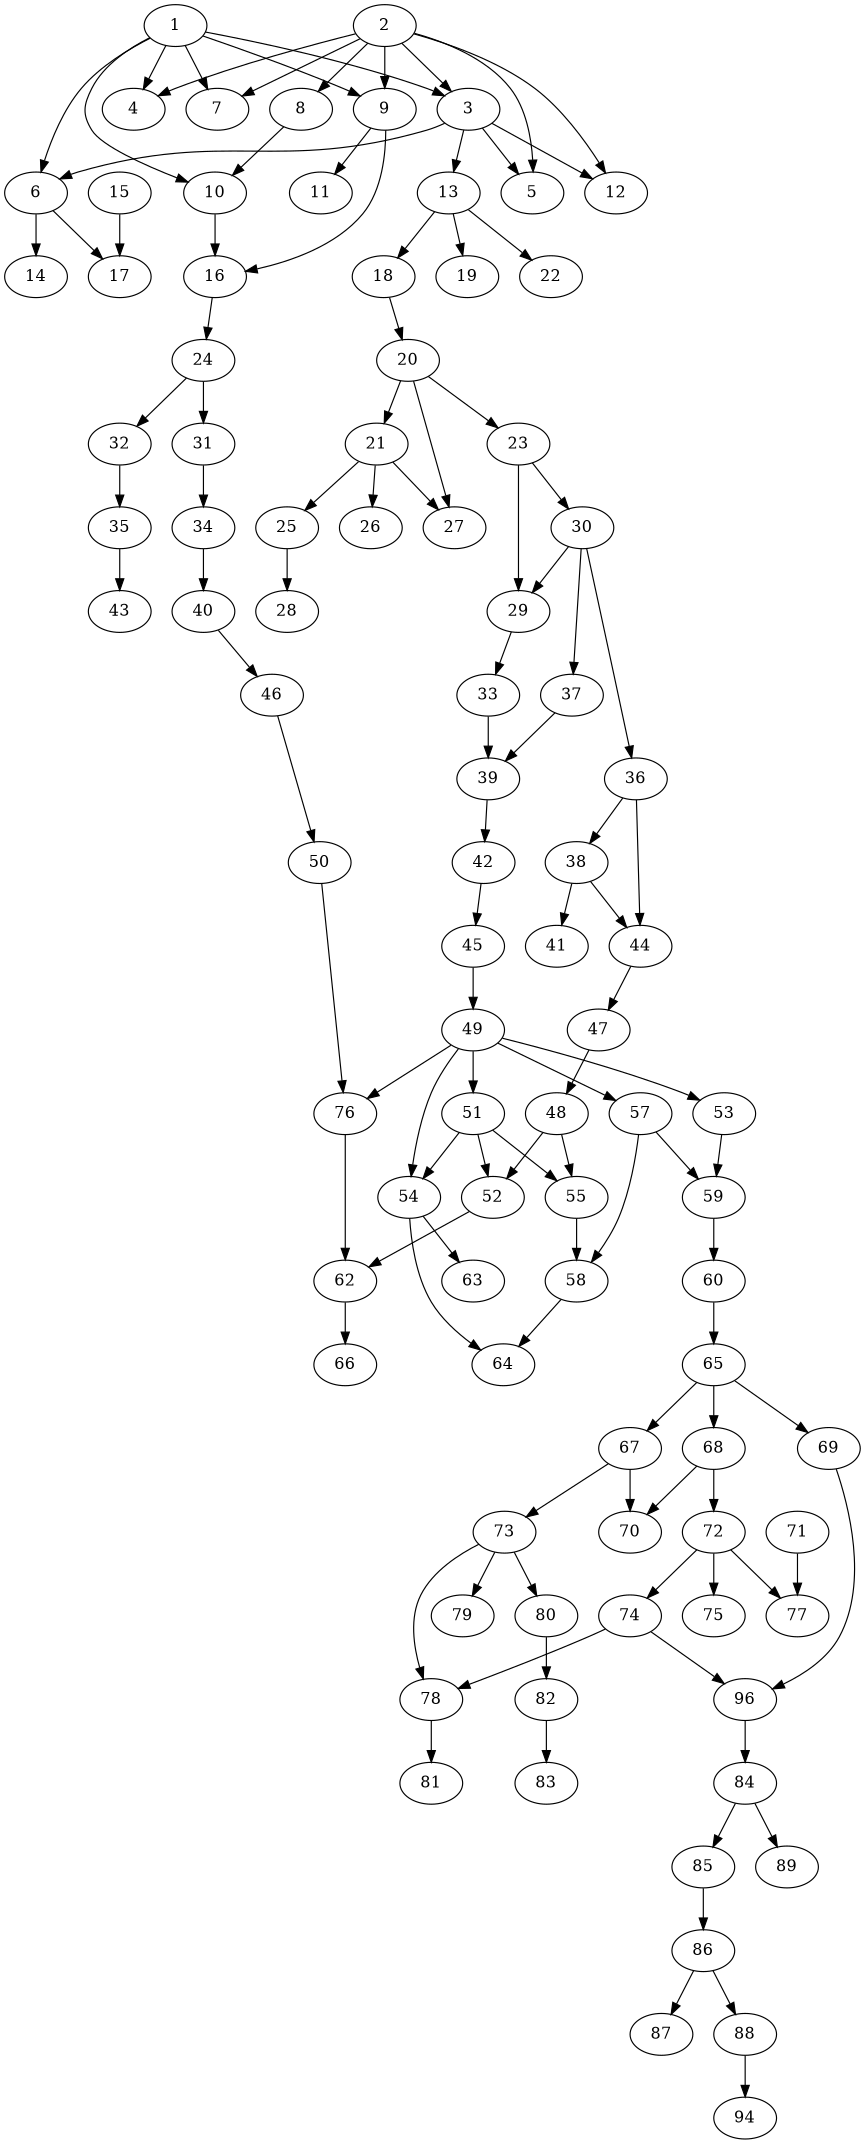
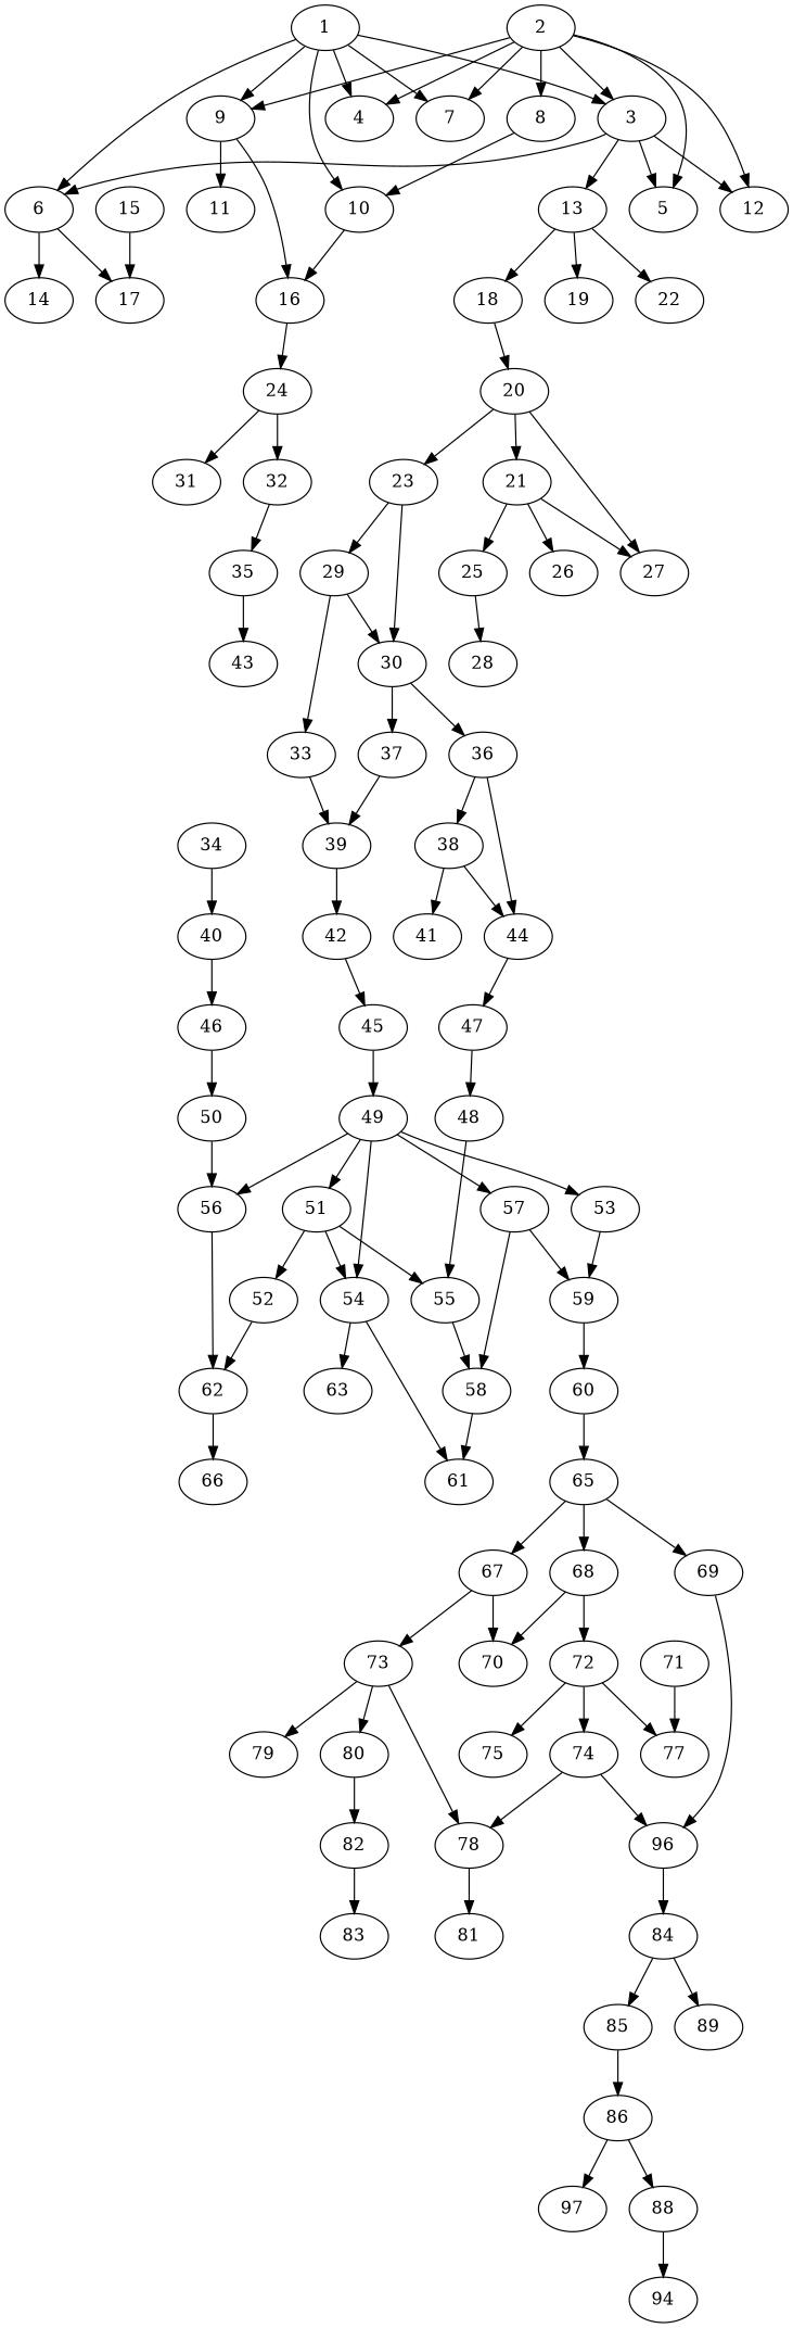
  digraph {
    node [alpha=0.18]
    1 [alpha=0.01]
    3 [alpha=0.03]
    4 [alpha=0.05]
    6 [alpha=0.01]
    7 [alpha=0.03]
    9 [alpha=0.19]
    10 [alpha=0.16]
    5
    12 [alpha=0.15]
    13 [alpha=0.12]
    14 [alpha=0.20]
    17 [alpha=0.01]
    11 [alpha=0.02]
    16 [alpha=0.15]
    18 [alpha=0.15]
    19 [alpha=0.17]
    22 [alpha=0.11]
    15 [alpha=0.03]
    24 [alpha=0.04]
    2
    8 [alpha=0.10]
    20 [alpha=0.20]
    31 [alpha=0.11]
    32 [alpha=0.16]
    21 [alpha=0.11]
    23 [alpha=0.13]
    27 [alpha=0.12]
    34 [alpha=0.01]
    35 [alpha=0.08]
    25 [alpha=0.02]
    26 [alpha=0.17]
    29 [alpha=0.16]
    30
    28 [alpha=0.12]
    33
    36 [alpha=0.10]
    37
    39 [alpha=0.20]
    38 [alpha=0.08]
    44 [alpha=0.07]
    40 [alpha=0.11]
    43 [alpha=0.12]
    42
    41
    47 [alpha=0.16]
    46 [alpha=0.14]
    45 [alpha=0.09]
    50 [alpha=0.14]
    48 [alpha=0.06]
    49 [alpha=0.12]
-   56 [alpha=0.17 label=76]
+   56 [alpha=0.17]
    51 [alpha=0.13]
    53
    54 [alpha=0.13]
    57 [alpha=0.11]
    52 [alpha=0.13]
    55 [alpha=0.04]
    59
-   61 [alpha=0.12 label=64]
+   61 [alpha=0.12]
    63 [alpha=0.05]
    62 [alpha=0.05]
    58 [alpha=0.11]
    66 [alpha=0.04]
    60 [alpha=0.15]
    65 [alpha=0.08]
    71 [alpha=0.14]
    77 [alpha=0.05]
    67 [alpha=0.05]
    68 [alpha=0.13]
    69 [alpha=0.16]
    70 [alpha=0.09]
    73 [alpha=0.16]
    72 [alpha=0.19]
    n74 [alpha=0.19 label=96]
    78 [alpha=0.05]
    79 [alpha=0.11]
    80 [alpha=0.11]
    74 [alpha=0.10]
    75 [alpha=0.15]
    84 [alpha=0.12]
    81 [alpha=0.05]
    82 [alpha=0.13]
    85 [alpha=0.09]
    89 [alpha=0.01]
    83 [alpha=0.04]
    86 [alpha=0.17]
-   87 [alpha=0.02]
+   87 [alpha=0.02 label=97]
    88 [alpha=0.08]
    n89 [alpha=0.17 label=94]
    1 -> 3
    1 -> 4
    1 -> 6
    1 -> 7
    1 -> 9
    1 -> 10
    3 -> 6
    3 -> 5
    3 -> 12
    3 -> 13
    6 -> 14
    6 -> 17
    9 -> 11
    9 -> 16
    10 -> 16
    13 -> 18
    13 -> 19
    13 -> 22
    16 -> 24
    18 -> 20
    15 -> 17
    24 -> 31
    24 -> 32
    2 -> 3
    2 -> 4
    2 -> 7
    2 -> 9
    2 -> 5
    2 -> 12
    2 -> 8
    8 -> 10
    20 -> 21
    20 -> 23
    20 -> 27
-   31 -> 34
    32 -> 35
    21 -> 27
    21 -> 25
    21 -> 26
    23 -> 29
    23 -> 30
    34 -> 40
    35 -> 43
    25 -> 28
-   30 -> 29
+   29 -> 30
    29 -> 33
    30 -> 36
    30 -> 37
    33 -> 39
    36 -> 38
    36 -> 44
    37 -> 39
    39 -> 42
    38 -> 44
    38 -> 41
    44 -> 47
    40 -> 46
    42 -> 45
    47 -> 48
    46 -> 50
    45 -> 49
    50 -> 56
-   48 -> 52
    48 -> 55
    49 -> 56
    49 -> 51
    49 -> 53
    49 -> 54
    49 -> 57
    56 -> 62
    51 -> 54
    51 -> 52
    51 -> 55
    53 -> 59
    54 -> 61
    54 -> 63
    57 -> 59
    57 -> 58
    52 -> 62
    55 -> 58
    59 -> 60
    62 -> 66
    58 -> 61
    60 -> 65
    65 -> 67
    65 -> 68
    65 -> 69
    71 -> 77
    67 -> 70
    67 -> 73
    68 -> 70
    68 -> 72
    69 -> n74
    73 -> 78
    73 -> 79
    73 -> 80
    72 -> 77
    72 -> 74
    72 -> 75
    n74 -> 84
    78 -> 81
    80 -> 82
    74 -> n74
    74 -> 78
    84 -> 85
    84 -> 89
    82 -> 83
    85 -> 86
    86 -> 87
    86 -> 88
    88 -> n89
  }
